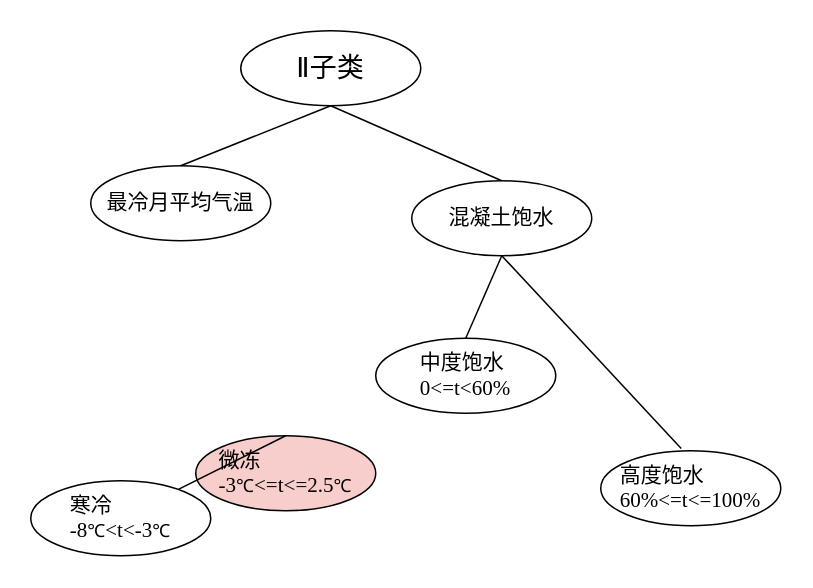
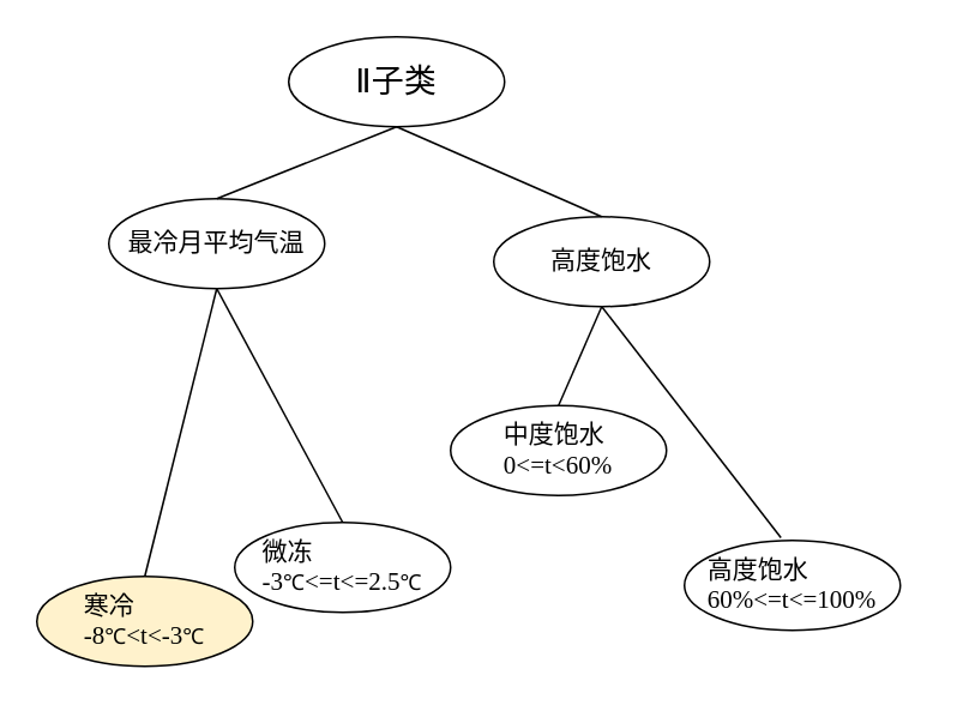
  <mxCell id="0" />
  <mxCell id="1" parent="0" />
  <mxCell id="2" value="&lt;p class=&quot;MsoNormal&quot; style=&quot;margin: 0pt 0pt 0.0pt ; text-align: justify ; font-family: &amp;#34;times new roman&amp;#34;&quot;&gt;&lt;font&gt;&lt;span&gt;&lt;font style=&quot;font-size: 18px&quot;&gt;Ⅱ&lt;/font&gt;&lt;/span&gt;&lt;span style=&quot;font-size: 18px&quot;&gt;子类&lt;/span&gt;&lt;/font&gt;&lt;/p&gt;" style="ellipse;whiteSpace=wrap;html=1;" parent="1" vertex="1"><mxGeometry x="160" y="20" width="120" height="50" as="geometry" /></mxCell>
  <mxCell id="3" value="&lt;p class=&quot;MsoNormal&quot; style=&quot;margin: 0pt 0pt 0.0pt ; text-align: justify ; font-family: &amp;#34;times new roman&amp;#34;&quot;&gt;&lt;font style=&quot;font-size: 14px&quot;&gt;最冷月平均气温&lt;/font&gt;&lt;/p&gt;" style="ellipse;whiteSpace=wrap;html=1;" parent="1" vertex="1"><mxGeometry x="60" y="110" width="120" height="50" as="geometry" /></mxCell>
- <mxCell id="4" value="&lt;p class=&quot;MsoNormal&quot; style=&quot;margin: 0pt 0pt 0.0pt ; text-align: justify ; font-family: &amp;#34;times new roman&amp;#34;&quot;&gt;&lt;font style=&quot;font-size: 14px&quot;&gt;混凝土饱水&lt;/font&gt;&lt;/p&gt;" style="ellipse;whiteSpace=wrap;html=1;" parent="1" vertex="1"><mxGeometry x="274" y="120" width="120" height="50" as="geometry" /></mxCell>
+ <mxCell id="4" value="&lt;p class=&quot;MsoNormal&quot; style=&quot;margin: 0pt 0pt 0.0pt ; text-align: justify ; font-family: &amp;#34;times new roman&amp;#34;&quot;&gt;&lt;font style=&quot;font-size: 14px&quot;&gt;高度饱水&lt;/font&gt;&lt;/p&gt;" style="ellipse;whiteSpace=wrap;html=1;" parent="1" vertex="1"><mxGeometry x="274" y="120" width="120" height="50" as="geometry" /></mxCell>
  <mxCell id="5" value="" style="endArrow=none;html=1;fontSize=14;exitX=0.5;exitY=0;exitDx=0;exitDy=0;" parent="1" source="3" edge="1"><mxGeometry width="50" height="50" relative="1" as="geometry"><mxPoint x="170" y="120" as="sourcePoint" /><mxPoint x="220" y="70" as="targetPoint" /></mxGeometry></mxCell>
  <mxCell id="6" value="" style="endArrow=none;html=1;fontSize=14;exitX=0.5;exitY=0;exitDx=0;exitDy=0;" parent="1" source="4" edge="1"><mxGeometry width="50" height="50" relative="1" as="geometry"><mxPoint x="170" y="140" as="sourcePoint" /><mxPoint x="220" y="70" as="targetPoint" /></mxGeometry></mxCell>
- <mxCell id="7" value="&lt;p class=&quot;MsoNormal&quot; style=&quot;margin: 0pt 0pt 0.0pt ; text-align: justify ; font-family: &amp;#34;times new roman&amp;#34;&quot;&gt;&lt;span style=&quot;font-size: 14px&quot;&gt;寒冷&lt;/span&gt;&lt;/p&gt;&lt;p class=&quot;MsoNormal&quot; style=&quot;margin: 0pt 0pt 0.0pt ; text-align: justify ; font-family: &amp;#34;times new roman&amp;#34;&quot;&gt;&lt;span style=&quot;font-size: 14px&quot;&gt;-8&lt;/span&gt;&lt;font style=&quot;font-size: 12px&quot;&gt;℃&lt;/font&gt;&lt;span style=&quot;font-size: 14px&quot;&gt;&amp;lt;t&amp;lt;-3&lt;/span&gt;&lt;font style=&quot;font-size: 12px&quot;&gt;℃&lt;/font&gt;&lt;/p&gt;" style="ellipse;whiteSpace=wrap;html=1;" parent="1" vertex="1"><mxGeometry x="20" y="320" width="120" height="50" as="geometry" /></mxCell>
- <mxCell id="8" value="&lt;p class=&quot;MsoNormal&quot; style=&quot;margin: 0pt 0pt 0.0pt ; text-align: justify ; font-family: &amp;#34;times new roman&amp;#34;&quot;&gt;&lt;span style=&quot;font-size: 14px&quot;&gt;微冻&lt;/span&gt;&lt;/p&gt;&lt;p class=&quot;MsoNormal&quot; style=&quot;margin: 0pt 0pt 0.0pt ; text-align: justify ; font-family: &amp;#34;times new roman&amp;#34;&quot;&gt;&lt;span style=&quot;font-size: 14px&quot;&gt;-3&lt;/span&gt;&lt;span style=&quot;font-family: &amp;#34;helvetica&amp;#34;&quot;&gt;&lt;font face=&quot;times new roman&quot; style=&quot;font-size: 12px&quot;&gt;℃&lt;/font&gt;&lt;/span&gt;&lt;span style=&quot;font-size: 14px&quot;&gt;&amp;lt;=t&amp;lt;=2.5&lt;/span&gt;&lt;font style=&quot;font-size: 12px&quot;&gt;℃&lt;/font&gt;&lt;/p&gt;" style="ellipse;whiteSpace=wrap;html=1;fillColor=#f8cecc;" parent="1" vertex="1"><mxGeometry x="130" y="290" width="120" height="50" as="geometry" /></mxCell>
- <mxCell id="10" value="" style="endArrow=none;html=1;fontSize=14;exitX=0.5;exitY=0;exitDx=0;exitDy=0;" parent="1" source="8" target="7" edge="1"><mxGeometry width="50" height="50" relative="1" as="geometry"><mxPoint x="60" y="200" as="sourcePoint" /><mxPoint x="110" y="150" as="targetPoint" /></mxGeometry></mxCell>
+ <mxCell id="7" value="&lt;p class=&quot;MsoNormal&quot; style=&quot;margin: 0pt 0pt 0.0pt ; text-align: justify ; font-family: &amp;#34;times new roman&amp;#34;&quot;&gt;&lt;span style=&quot;font-size: 14px&quot;&gt;寒冷&lt;/span&gt;&lt;/p&gt;&lt;p class=&quot;MsoNormal&quot; style=&quot;margin: 0pt 0pt 0.0pt ; text-align: justify ; font-family: &amp;#34;times new roman&amp;#34;&quot;&gt;&lt;span style=&quot;font-size: 14px&quot;&gt;-8&lt;/span&gt;&lt;font style=&quot;font-size: 12px&quot;&gt;℃&lt;/font&gt;&lt;span style=&quot;font-size: 14px&quot;&gt;&amp;lt;t&amp;lt;-3&lt;/span&gt;&lt;font style=&quot;font-size: 12px&quot;&gt;℃&lt;/font&gt;&lt;/p&gt;" style="ellipse;whiteSpace=wrap;html=1;fillColor=#fff2cc;" parent="1" vertex="1"><mxGeometry x="20" y="320" width="120" height="50" as="geometry" /></mxCell>
+ <mxCell id="8" value="&lt;p class=&quot;MsoNormal&quot; style=&quot;margin: 0pt 0pt 0.0pt ; text-align: justify ; font-family: &amp;#34;times new roman&amp;#34;&quot;&gt;&lt;span style=&quot;font-size: 14px&quot;&gt;微冻&lt;/span&gt;&lt;/p&gt;&lt;p class=&quot;MsoNormal&quot; style=&quot;margin: 0pt 0pt 0.0pt ; text-align: justify ; font-family: &amp;#34;times new roman&amp;#34;&quot;&gt;&lt;span style=&quot;font-size: 14px&quot;&gt;-3&lt;/span&gt;&lt;span style=&quot;font-family: &amp;#34;helvetica&amp;#34;&quot;&gt;&lt;font face=&quot;times new roman&quot; style=&quot;font-size: 12px&quot;&gt;℃&lt;/font&gt;&lt;/span&gt;&lt;span style=&quot;font-size: 14px&quot;&gt;&amp;lt;=t&amp;lt;=2.5&lt;/span&gt;&lt;font style=&quot;font-size: 12px&quot;&gt;℃&lt;/font&gt;&lt;/p&gt;" style="ellipse;whiteSpace=wrap;html=1;" parent="1" vertex="1"><mxGeometry x="130" y="290" width="120" height="50" as="geometry" /></mxCell>
+ <mxCell id="9" value="" style="endArrow=none;html=1;fontSize=14;entryX=0.5;entryY=1;entryDx=0;entryDy=0;exitX=0.5;exitY=0;exitDx=0;exitDy=0;" parent="1" source="7" target="3" edge="1"><mxGeometry width="50" height="50" relative="1" as="geometry"><mxPoint x="20" y="230" as="sourcePoint" /><mxPoint x="70" y="180" as="targetPoint" /></mxGeometry></mxCell>
+ <mxCell id="10" value="" style="endArrow=none;html=1;fontSize=14;entryX=0.5;entryY=1;entryDx=0;entryDy=0;exitX=0.5;exitY=0;exitDx=0;exitDy=0;" parent="1" source="8" target="3" edge="1"><mxGeometry width="50" height="50" relative="1" as="geometry"><mxPoint x="60" y="200" as="sourcePoint" /><mxPoint x="110" y="150" as="targetPoint" /></mxGeometry></mxCell>
  <mxCell id="11" value="&lt;p class=&quot;MsoNormal&quot; style=&quot;margin: 0pt 0pt 0.0pt ; text-align: justify ; font-family: &amp;#34;times new roman&amp;#34;&quot;&gt;&lt;span style=&quot;font-size: 14px&quot;&gt;中度饱水&lt;/span&gt;&lt;/p&gt;&lt;p class=&quot;MsoNormal&quot; style=&quot;margin: 0pt 0pt 0.0pt ; text-align: justify ; font-family: &amp;#34;times new roman&amp;#34;&quot;&gt;&lt;span style=&quot;font-size: 14px&quot;&gt;0&amp;lt;=t&amp;lt;60%&lt;/span&gt;&lt;/p&gt;" style="ellipse;whiteSpace=wrap;html=1;" parent="1" vertex="1"><mxGeometry x="250" y="225" width="120" height="50" as="geometry" /></mxCell>
- <mxCell id="12" value="&lt;p class=&quot;MsoNormal&quot; style=&quot;margin: 0pt 0pt 0.0pt ; text-align: justify ; font-family: &amp;#34;times new roman&amp;#34;&quot;&gt;&lt;span style=&quot;font-size: 14px&quot;&gt;高度饱水&lt;/span&gt;&lt;/p&gt;&lt;p class=&quot;MsoNormal&quot; style=&quot;margin: 0pt 0pt 0.0pt ; text-align: justify ; font-family: &amp;#34;times new roman&amp;#34;&quot;&gt;&lt;span style=&quot;font-size: 14px&quot;&gt;60%&amp;lt;=t&amp;lt;=100%&lt;/span&gt;&lt;/p&gt;" style="ellipse;whiteSpace=wrap;html=1;" parent="1" vertex="1"><mxGeometry x="400" y="300" width="120" height="50" as="geometry" /></mxCell>
+ <mxCell id="12" value="&lt;p class=&quot;MsoNormal&quot; style=&quot;margin: 0pt 0pt 0.0pt ; text-align: justify ; font-family: &amp;#34;times new roman&amp;#34;&quot;&gt;&lt;span style=&quot;font-size: 14px&quot;&gt;高度饱水&lt;/span&gt;&lt;/p&gt;&lt;p class=&quot;MsoNormal&quot; style=&quot;margin: 0pt 0pt 0.0pt ; text-align: justify ; font-family: &amp;#34;times new roman&amp;#34;&quot;&gt;&lt;span style=&quot;font-size: 14px&quot;&gt;60%&amp;lt;=t&amp;lt;=100%&lt;/span&gt;&lt;/p&gt;" style="ellipse;whiteSpace=wrap;html=1;" parent="1" vertex="1"><mxGeometry x="380" y="300" width="120" height="50" as="geometry" /></mxCell>
  <mxCell id="13" value="" style="endArrow=none;html=1;fontSize=14;entryX=0.5;entryY=1;entryDx=0;entryDy=0;exitX=0.5;exitY=0;exitDx=0;exitDy=0;" parent="1" source="11" target="4" edge="1"><mxGeometry width="50" height="50" relative="1" as="geometry"><mxPoint x="270" y="200" as="sourcePoint" /><mxPoint x="320" y="150" as="targetPoint" /></mxGeometry></mxCell>
  <mxCell id="14" value="" style="endArrow=none;html=1;fontSize=14;entryX=0.5;entryY=1;entryDx=0;entryDy=0;exitX=0.447;exitY=-0.03;exitDx=0;exitDy=0;exitPerimeter=0;" parent="1" source="12" target="4" edge="1"><mxGeometry width="50" height="50" relative="1" as="geometry"><mxPoint x="530" y="180" as="sourcePoint" /><mxPoint x="580" y="130" as="targetPoint" /></mxGeometry></mxCell>
